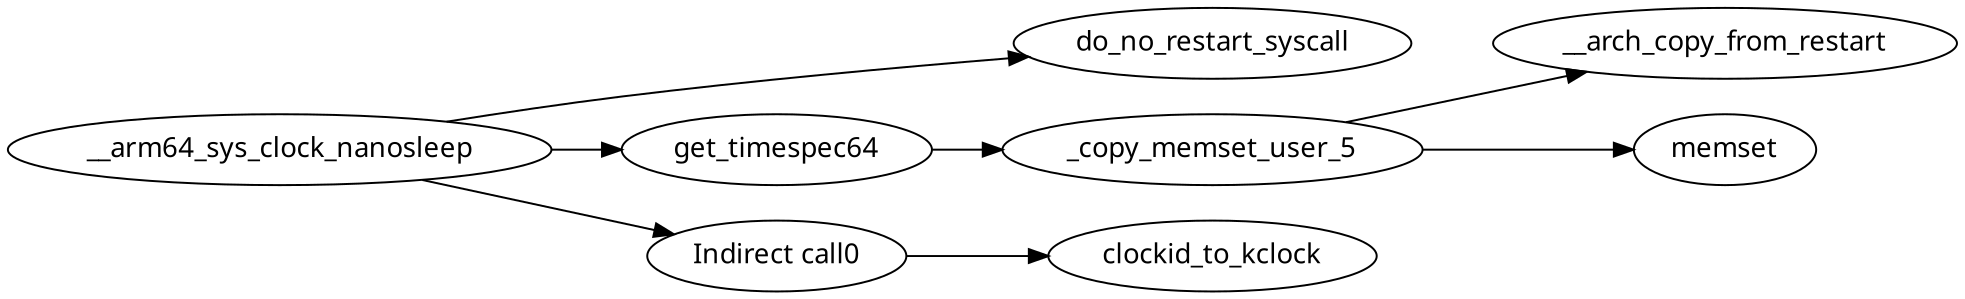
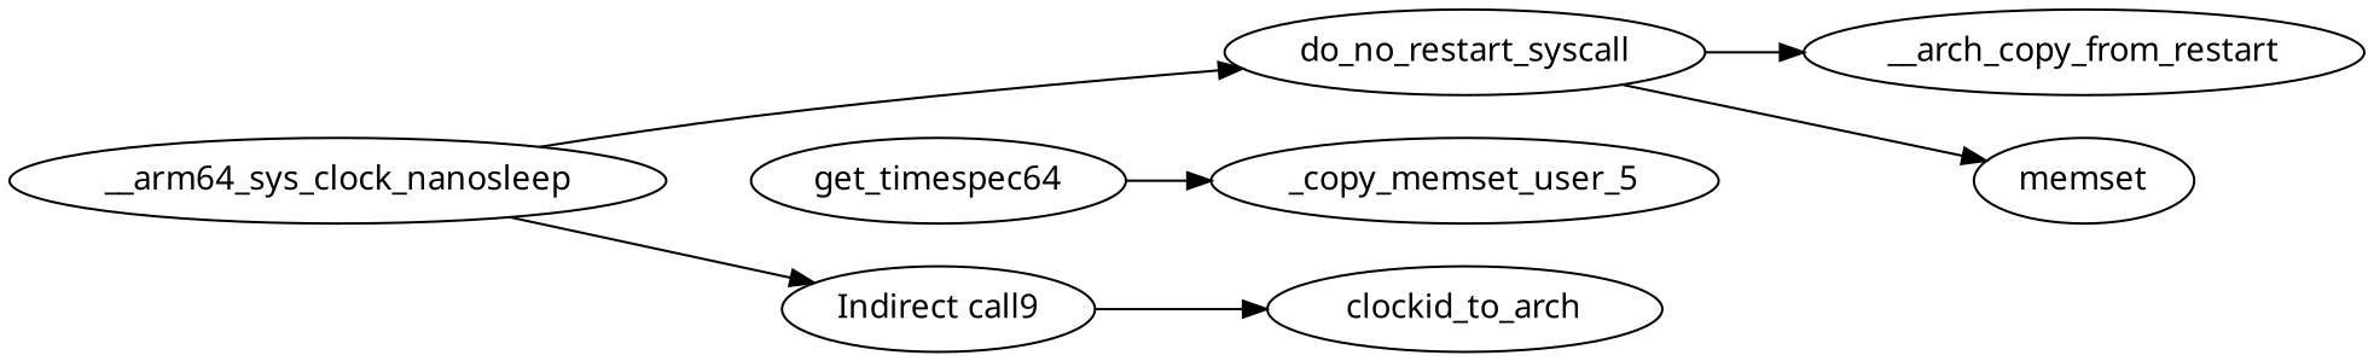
  digraph {
    fontname="Noto Sans"
    rankdir=LR
    node [color=black fontname="Noto Sans"]
    edge [color=black fontname="Noto Sans"]
    n1 [label=_copy_memset_user_5]
    get_timespec64
    n3 [label=__arch_copy_from_restart]
    memset
    __arm64_sys_clock_nanosleep
    do_no_restart_syscall
-   "Indirect call0"
-   clockid_to_kclock
-   n1 -> n3
-   n1 -> memset
+   "Indirect call0" [label="Indirect call9"]
+   clockid_to_kclock [label=clockid_to_arch]
+   do_no_restart_syscall -> n3
+   do_no_restart_syscall -> memset
    get_timespec64 -> n1
-   __arm64_sys_clock_nanosleep -> get_timespec64
    __arm64_sys_clock_nanosleep -> do_no_restart_syscall
    __arm64_sys_clock_nanosleep -> "Indirect call0"
    "Indirect call0" -> clockid_to_kclock
  }
